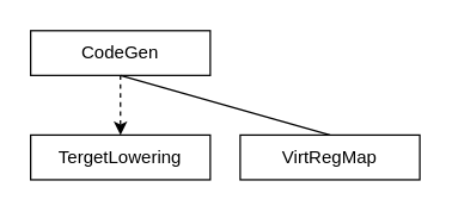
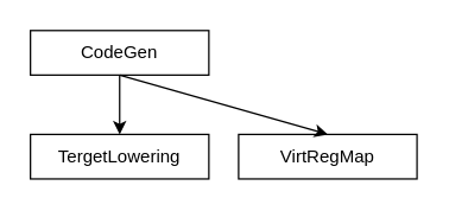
  <mxCell id="0" />
  <mxCell id="1" parent="0" />
  <mxCell id="2" value="TergetLowering" style="rounded=0;whiteSpace=wrap;html=1;" vertex="1" parent="1"><mxGeometry x="20" y="90" width="120" height="30" as="geometry" /></mxCell>
  <mxCell id="3" value="&lt;div&gt;CodeGen&lt;/div&gt;" style="rounded=0;whiteSpace=wrap;html=1;" vertex="1" parent="1"><mxGeometry x="20" y="20" width="120" height="30" as="geometry" /></mxCell>
  <mxCell id="4" value="VirtRegMap" style="rounded=0;whiteSpace=wrap;html=1;" vertex="1" parent="1"><mxGeometry x="160" y="90" width="120" height="30" as="geometry" /></mxCell>
- <mxCell id="5" value="" style="endArrow=classic;html=1;rounded=0;exitX=0.5;exitY=1;exitDx=0;exitDy=0;entryX=0.5;entryY=0;entryDx=0;entryDy=0;dashed=1;" edge="1" parent="1" source="3" target="2"><mxGeometry width="50" height="50" relative="1" as="geometry"><mxPoint x="380" y="410" as="sourcePoint" /><mxPoint x="430" y="360" as="targetPoint" /></mxGeometry></mxCell>
- <mxCell id="6" value="" style="endArrow=none;html=1;rounded=0;exitX=0.5;exitY=1;exitDx=0;exitDy=0;entryX=0.5;entryY=0;entryDx=0;entryDy=0;" edge="1" parent="1" source="3" target="4"><mxGeometry width="50" height="50" relative="1" as="geometry"><mxPoint x="380" y="410" as="sourcePoint" /><mxPoint x="430" y="360" as="targetPoint" /></mxGeometry></mxCell>
+ <mxCell id="5" value="" style="endArrow=classic;html=1;rounded=0;exitX=0.5;exitY=1;exitDx=0;exitDy=0;entryX=0.5;entryY=0;entryDx=0;entryDy=0;" edge="1" parent="1" source="3" target="2"><mxGeometry width="50" height="50" relative="1" as="geometry"><mxPoint x="380" y="410" as="sourcePoint" /><mxPoint x="430" y="360" as="targetPoint" /></mxGeometry></mxCell>
+ <mxCell id="6" value="" style="endArrow=classic;html=1;rounded=0;exitX=0.5;exitY=1;exitDx=0;exitDy=0;entryX=0.5;entryY=0;entryDx=0;entryDy=0;" edge="1" parent="1" source="3" target="4"><mxGeometry width="50" height="50" relative="1" as="geometry"><mxPoint x="380" y="410" as="sourcePoint" /><mxPoint x="430" y="360" as="targetPoint" /></mxGeometry></mxCell>
